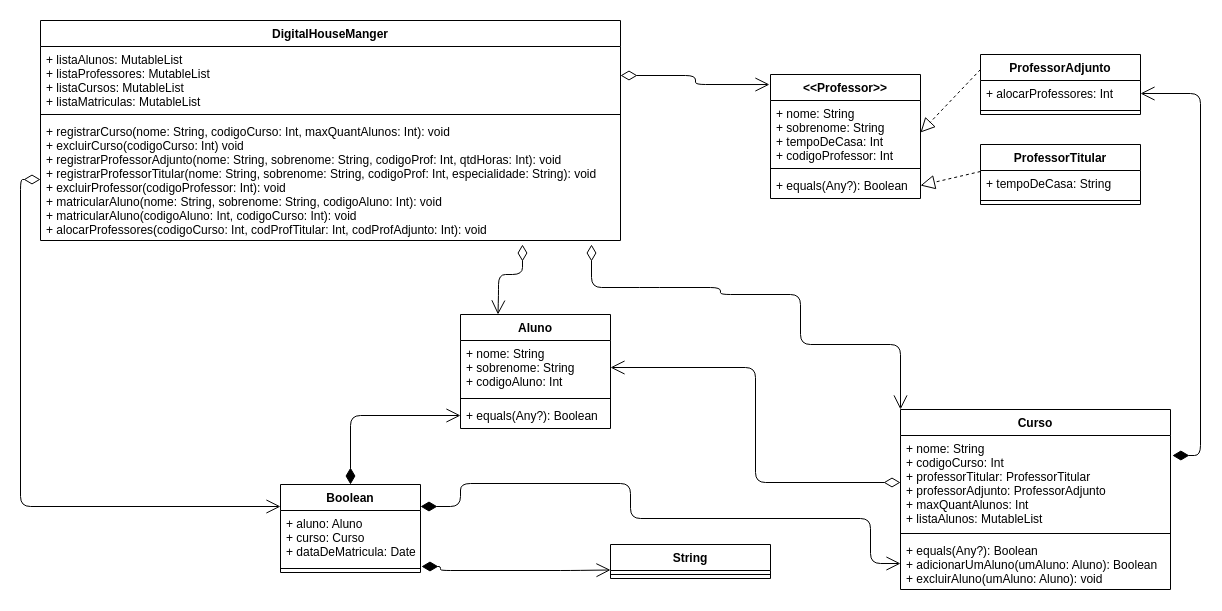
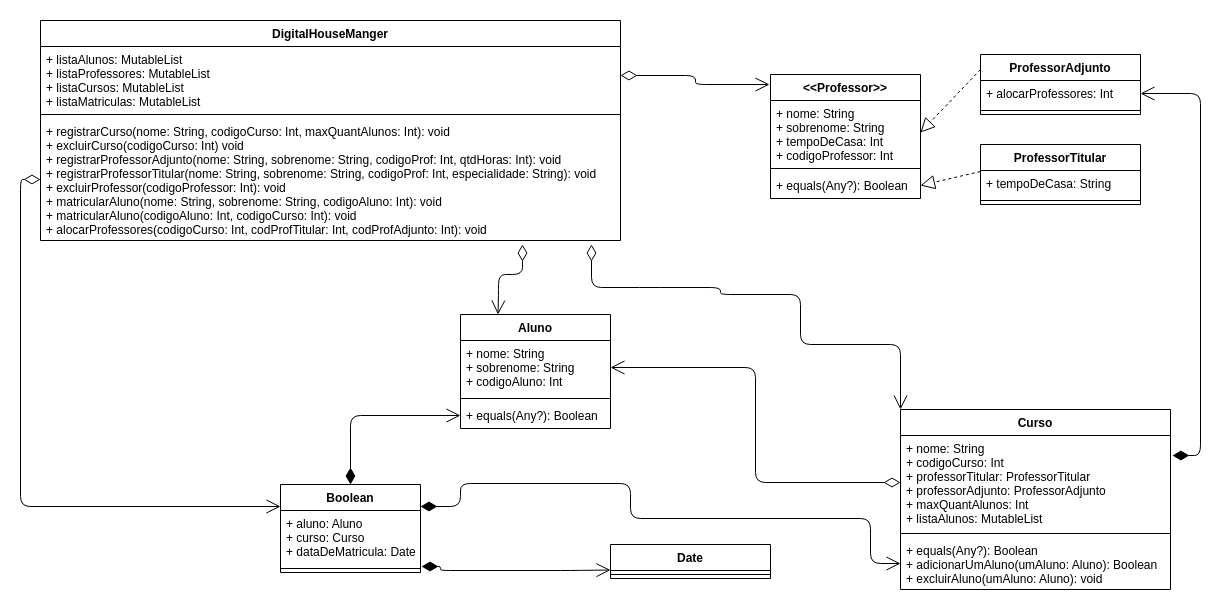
  <mxCell id="0" />
  <mxCell id="1" parent="0" />
  <mxCell id="2" value="" style="endArrow=block;dashed=1;endFill=0;endSize=12;html=1;entryX=1;entryY=0.5;entryDx=0;entryDy=0;exitX=0;exitY=0.038;exitDx=0;exitDy=0;exitPerimeter=0;" parent="1" source="34" target="39" edge="1"><mxGeometry width="160" relative="1" as="geometry"><mxPoint x="560" y="254" as="sourcePoint" /><mxPoint x="720" y="254" as="targetPoint" /><Array as="points" /></mxGeometry></mxCell>
  <mxCell id="3" value="" style="endArrow=block;dashed=1;endFill=0;endSize=12;html=1;entryX=1;entryY=0.5;entryDx=0;entryDy=0;exitX=0;exitY=0.25;exitDx=0;exitDy=0;" parent="1" source="20" target="37" edge="1"><mxGeometry width="160" relative="1" as="geometry"><mxPoint x="560" y="254" as="sourcePoint" /><mxPoint x="720" y="254" as="targetPoint" /><Array as="points" /></mxGeometry></mxCell>
  <mxCell id="4" value="" style="endArrow=open;html=1;endSize=12;startArrow=diamondThin;startSize=14;startFill=1;edgeStyle=orthogonalEdgeStyle;align=left;verticalAlign=bottom;strokeWidth=1;entryX=1;entryY=0.5;entryDx=0;entryDy=0;exitX=1.007;exitY=0.213;exitDx=0;exitDy=0;exitPerimeter=0;" parent="1" source="30" target="21" edge="1"><mxGeometry x="-0.024" y="-25" relative="1" as="geometry"><mxPoint x="1250" y="394" as="sourcePoint" /><mxPoint x="720" y="354" as="targetPoint" /><Array as="points"><mxPoint x="1200" y="455" /><mxPoint x="1200" y="93" /></Array><mxPoint as="offset" /></mxGeometry></mxCell>
  <mxCell id="5" value="" style="endArrow=open;html=1;endSize=12;startArrow=diamondThin;startSize=14;startFill=0;edgeStyle=orthogonalEdgeStyle;align=left;verticalAlign=bottom;strokeWidth=1;entryX=1;entryY=0.5;entryDx=0;entryDy=0;exitX=0;exitY=0.5;exitDx=0;exitDy=0;" parent="1" source="30" target="26" edge="1"><mxGeometry x="-0.429" y="-33" relative="1" as="geometry"><mxPoint x="560" y="354" as="sourcePoint" /><mxPoint x="720" y="354" as="targetPoint" /><mxPoint as="offset" /></mxGeometry></mxCell>
  <mxCell id="6" value="" style="endArrow=open;html=1;endSize=12;startArrow=diamondThin;startSize=14;startFill=1;edgeStyle=orthogonalEdgeStyle;align=left;verticalAlign=bottom;strokeWidth=1;exitX=0.5;exitY=0;exitDx=0;exitDy=0;entryX=0;entryY=0.5;entryDx=0;entryDy=0;" parent="1" source="17" target="28" edge="1"><mxGeometry x="-0.477" y="27" relative="1" as="geometry"><mxPoint x="560" y="454" as="sourcePoint" /><mxPoint x="550" y="524" as="targetPoint" /><Array as="points"><mxPoint x="350" y="415" /></Array><mxPoint as="offset" /></mxGeometry></mxCell>
  <mxCell id="7" value="" style="endArrow=open;html=1;endSize=12;startArrow=diamondThin;startSize=14;startFill=1;edgeStyle=orthogonalEdgeStyle;align=left;verticalAlign=bottom;strokeWidth=1;exitX=1;exitY=0.25;exitDx=0;exitDy=0;entryX=0;entryY=0.5;entryDx=0;entryDy=0;" parent="1" source="17" target="32" edge="1"><mxGeometry x="-0.563" y="-27" relative="1" as="geometry"><mxPoint x="560" y="454" as="sourcePoint" /><mxPoint x="870" y="544" as="targetPoint" /><Array as="points"><mxPoint x="460" y="506" /><mxPoint x="460" y="483" /><mxPoint x="630" y="483" /><mxPoint x="630" y="518" /><mxPoint x="870" y="518" /><mxPoint x="870" y="563" /></Array><mxPoint as="offset" /></mxGeometry></mxCell>
  <mxCell id="8" value="" style="endArrow=open;html=1;endSize=12;startArrow=diamondThin;startSize=14;startFill=1;edgeStyle=orthogonalEdgeStyle;align=left;verticalAlign=bottom;strokeWidth=1;exitX=1.007;exitY=1.037;exitDx=0;exitDy=0;exitPerimeter=0;entryX=0;entryY=0.75;entryDx=0;entryDy=0;" parent="1" source="18" target="23" edge="1"><mxGeometry x="-0.2" y="100" relative="1" as="geometry"><mxPoint x="610" y="555" as="sourcePoint" /><mxPoint x="610" y="564" as="targetPoint" /><Array as="points"><mxPoint x="440" y="566" /><mxPoint x="440" y="570" /><mxPoint x="570" y="570" /></Array><mxPoint as="offset" /></mxGeometry></mxCell>
  <mxCell id="9" value="&lt;br&gt;" style="endArrow=open;html=1;endSize=12;startArrow=diamondThin;startSize=14;startFill=0;edgeStyle=orthogonalEdgeStyle;align=left;verticalAlign=bottom;strokeWidth=1;exitX=1;exitY=0.25;exitDx=0;exitDy=0;entryX=-0.007;entryY=0.081;entryDx=0;entryDy=0;entryPerimeter=0;" parent="1" source="13" target="36" edge="1"><mxGeometry x="-0.165" y="-120" relative="1" as="geometry"><mxPoint x="560" y="254" as="sourcePoint" /><mxPoint x="720" y="254" as="targetPoint" /><mxPoint as="offset" /></mxGeometry></mxCell>
  <mxCell id="10" value="" style="endArrow=open;html=1;endSize=12;startArrow=diamondThin;startSize=14;startFill=0;edgeStyle=orthogonalEdgeStyle;align=left;verticalAlign=bottom;strokeWidth=1;entryX=0;entryY=0;entryDx=0;entryDy=0;exitX=0.95;exitY=1.033;exitDx=0;exitDy=0;exitPerimeter=0;" parent="1" source="16" target="29" edge="1"><mxGeometry x="-0.867" y="78" relative="1" as="geometry"><mxPoint x="660" y="154" as="sourcePoint" /><mxPoint x="750" y="324" as="targetPoint" /><Array as="points"><mxPoint x="649" y="287" /><mxPoint x="720" y="287" /><mxPoint x="720" y="294" /><mxPoint x="800" y="294" /><mxPoint x="800" y="344" /><mxPoint x="820" y="344" /></Array><mxPoint as="offset" /></mxGeometry></mxCell>
  <mxCell id="11" value="" style="endArrow=open;html=1;endSize=12;startArrow=diamondThin;startSize=14;startFill=0;edgeStyle=orthogonalEdgeStyle;align=left;verticalAlign=bottom;strokeWidth=1;exitX=0;exitY=0.5;exitDx=0;exitDy=0;entryX=0;entryY=0.25;entryDx=0;entryDy=0;" parent="1" source="16" target="17" edge="1"><mxGeometry x="-0.163" y="67" relative="1" as="geometry"><mxPoint x="560" y="444" as="sourcePoint" /><mxPoint x="720" y="444" as="targetPoint" /><Array as="points"><mxPoint x="20" y="179" /><mxPoint x="20" y="506" /></Array><mxPoint as="offset" /></mxGeometry></mxCell>
  <mxCell id="12" value="" style="endArrow=open;html=1;endSize=12;startArrow=diamondThin;startSize=14;startFill=0;edgeStyle=orthogonalEdgeStyle;align=left;verticalAlign=bottom;strokeWidth=1;exitX=0.831;exitY=1.033;exitDx=0;exitDy=0;entryX=0.25;entryY=0;entryDx=0;entryDy=0;exitPerimeter=0;" parent="1" source="16" target="25" edge="1"><mxGeometry x="0.573" y="-129" relative="1" as="geometry"><mxPoint x="460" y="174" as="sourcePoint" /><mxPoint x="720" y="284" as="targetPoint" /><Array as="points"><mxPoint x="522" y="274" /><mxPoint x="498" y="274" /><mxPoint x="498" y="294" /></Array><mxPoint as="offset" /></mxGeometry></mxCell>
  <mxCell id="13" value="DigitalHouseManger" style="swimlane;fontStyle=1;align=center;verticalAlign=top;childLayout=stackLayout;horizontal=1;startSize=26;horizontalStack=0;resizeParent=1;resizeParentMax=0;resizeLast=0;collapsible=1;marginBottom=0;" parent="1" vertex="1"><mxGeometry x="40" y="20" width="580" height="220" as="geometry" /></mxCell>
  <mxCell id="14" value="+ listaAlunos: MutableList&#10;+ listaProfessores: MutableList&#10;+ listaCursos: MutableList&#10;+ listaMatriculas: MutableList" style="text;strokeColor=none;fillColor=none;align=left;verticalAlign=top;spacingLeft=4;spacingRight=4;overflow=hidden;rotatable=0;points=[[0,0.5],[1,0.5]];portConstraint=eastwest;" parent="13" vertex="1"><mxGeometry y="26" width="580" height="64" as="geometry" /></mxCell>
  <mxCell id="15" value="" style="line;strokeWidth=1;fillColor=none;align=left;verticalAlign=middle;spacingTop=-1;spacingLeft=3;spacingRight=3;rotatable=0;labelPosition=right;points=[];portConstraint=eastwest;" parent="13" vertex="1"><mxGeometry y="90" width="580" height="8" as="geometry" /></mxCell>
  <mxCell id="16" value="+ registrarCurso(nome: String, codigoCurso: Int, maxQuantAlunos: Int): void&#10;+ excluirCurso(codigoCurso: Int) void&#10;+ registrarProfessorAdjunto(nome: String, sobrenome: String, codigoProf: Int, qtdHoras: Int): void&#10;+ registrarProfessorTitular(nome: String, sobrenome: String, codigoProf: Int, especialidade: String): void&#10;+ excluirProfessor(codigoProfessor: Int): void&#10;+ matricularAluno(nome: String, sobrenome: String, codigoAluno: Int): void&#10;+ matricularAluno(codigoAluno: Int, codigoCurso: Int): void&#10;+ alocarProfessores(codigoCurso: Int, codProfTitular: Int, codProfAdjunto: Int): void&#10;" style="text;strokeColor=none;fillColor=none;align=left;verticalAlign=top;spacingLeft=4;spacingRight=4;overflow=hidden;rotatable=0;points=[[0,0.5],[1,0.5]];portConstraint=eastwest;" parent="13" vertex="1"><mxGeometry y="98" width="580" height="122" as="geometry" /></mxCell>
  <mxCell id="17" value="Boolean" style="swimlane;fontStyle=1;align=center;verticalAlign=top;childLayout=stackLayout;horizontal=1;startSize=26;horizontalStack=0;resizeParent=1;resizeParentMax=0;resizeLast=0;collapsible=1;marginBottom=0;" parent="1" vertex="1"><mxGeometry x="280" y="484" width="140" height="88" as="geometry" /></mxCell>
  <mxCell id="18" value="+ aluno: Aluno&#10;+ curso: Curso&#10;+ dataDeMatricula: Date" style="text;strokeColor=none;fillColor=none;align=left;verticalAlign=top;spacingLeft=4;spacingRight=4;overflow=hidden;rotatable=0;points=[[0,0.5],[1,0.5]];portConstraint=eastwest;" parent="17" vertex="1"><mxGeometry y="26" width="140" height="54" as="geometry" /></mxCell>
  <mxCell id="19" value="" style="line;strokeWidth=1;fillColor=none;align=left;verticalAlign=middle;spacingTop=-1;spacingLeft=3;spacingRight=3;rotatable=0;labelPosition=right;points=[];portConstraint=eastwest;" parent="17" vertex="1"><mxGeometry y="80" width="140" height="8" as="geometry" /></mxCell>
  <mxCell id="20" value="ProfessorAdjunto" style="swimlane;fontStyle=1;align=center;verticalAlign=top;childLayout=stackLayout;horizontal=1;startSize=26;horizontalStack=0;resizeParent=1;resizeParentMax=0;resizeLast=0;collapsible=1;marginBottom=0;" parent="1" vertex="1"><mxGeometry x="980" y="54" width="160" height="60" as="geometry" /></mxCell>
  <mxCell id="21" value="+ alocarProfessores: Int" style="text;strokeColor=none;fillColor=none;align=left;verticalAlign=top;spacingLeft=4;spacingRight=4;overflow=hidden;rotatable=0;points=[[0,0.5],[1,0.5]];portConstraint=eastwest;" parent="20" vertex="1"><mxGeometry y="26" width="160" height="26" as="geometry" /></mxCell>
  <mxCell id="22" value="" style="line;strokeWidth=1;fillColor=none;align=left;verticalAlign=middle;spacingTop=-1;spacingLeft=3;spacingRight=3;rotatable=0;labelPosition=right;points=[];portConstraint=eastwest;" parent="20" vertex="1"><mxGeometry y="52" width="160" height="8" as="geometry" /></mxCell>
- <mxCell id="23" value="String" style="swimlane;fontStyle=1;align=center;verticalAlign=top;childLayout=stackLayout;horizontal=1;startSize=26;horizontalStack=0;resizeParent=1;resizeParentMax=0;resizeLast=0;collapsible=1;marginBottom=0;" parent="1" vertex="1"><mxGeometry x="610" y="544" width="160" height="34" as="geometry" /></mxCell>
+ <mxCell id="23" value="Date" style="swimlane;fontStyle=1;align=center;verticalAlign=top;childLayout=stackLayout;horizontal=1;startSize=26;horizontalStack=0;resizeParent=1;resizeParentMax=0;resizeLast=0;collapsible=1;marginBottom=0;" parent="1" vertex="1"><mxGeometry x="610" y="544" width="160" height="34" as="geometry" /></mxCell>
  <mxCell id="24" value="" style="line;strokeWidth=1;fillColor=none;align=left;verticalAlign=middle;spacingTop=-1;spacingLeft=3;spacingRight=3;rotatable=0;labelPosition=right;points=[];portConstraint=eastwest;" parent="23" vertex="1"><mxGeometry y="26" width="160" height="8" as="geometry" /></mxCell>
  <mxCell id="25" value="Aluno" style="swimlane;fontStyle=1;align=center;verticalAlign=top;childLayout=stackLayout;horizontal=1;startSize=26;horizontalStack=0;resizeParent=1;resizeParentMax=0;resizeLast=0;collapsible=1;marginBottom=0;" parent="1" vertex="1"><mxGeometry x="460" y="314" width="150" height="114" as="geometry" /></mxCell>
  <mxCell id="26" value="+ nome: String&#10;+ sobrenome: String&#10;+ codigoAluno: Int" style="text;strokeColor=none;fillColor=none;align=left;verticalAlign=top;spacingLeft=4;spacingRight=4;overflow=hidden;rotatable=0;points=[[0,0.5],[1,0.5]];portConstraint=eastwest;" parent="25" vertex="1"><mxGeometry y="26" width="150" height="54" as="geometry" /></mxCell>
  <mxCell id="27" value="" style="line;strokeWidth=1;fillColor=none;align=left;verticalAlign=middle;spacingTop=-1;spacingLeft=3;spacingRight=3;rotatable=0;labelPosition=right;points=[];portConstraint=eastwest;" parent="25" vertex="1"><mxGeometry y="80" width="150" height="8" as="geometry" /></mxCell>
  <mxCell id="28" value="+ equals(Any?): Boolean" style="text;strokeColor=none;fillColor=none;align=left;verticalAlign=top;spacingLeft=4;spacingRight=4;overflow=hidden;rotatable=0;points=[[0,0.5],[1,0.5]];portConstraint=eastwest;" parent="25" vertex="1"><mxGeometry y="88" width="150" height="26" as="geometry" /></mxCell>
  <mxCell id="29" value="Curso" style="swimlane;fontStyle=1;align=center;verticalAlign=top;childLayout=stackLayout;horizontal=1;startSize=26;horizontalStack=0;resizeParent=1;resizeParentMax=0;resizeLast=0;collapsible=1;marginBottom=0;" parent="1" vertex="1"><mxGeometry x="900" y="409" width="270" height="180" as="geometry" /></mxCell>
  <mxCell id="30" value="+ nome: String&#10;+ codigoCurso: Int&#10;+ professorTitular: ProfessorTitular&#10;+ professorAdjunto: ProfessorAdjunto&#10;+ maxQuantAlunos: Int&#10;+ listaAlunos: MutableList" style="text;strokeColor=none;fillColor=none;align=left;verticalAlign=top;spacingLeft=4;spacingRight=4;overflow=hidden;rotatable=0;points=[[0,0.5],[1,0.5]];portConstraint=eastwest;" parent="29" vertex="1"><mxGeometry y="26" width="270" height="94" as="geometry" /></mxCell>
  <mxCell id="31" value="" style="line;strokeWidth=1;fillColor=none;align=left;verticalAlign=middle;spacingTop=-1;spacingLeft=3;spacingRight=3;rotatable=0;labelPosition=right;points=[];portConstraint=eastwest;" parent="29" vertex="1"><mxGeometry y="120" width="270" height="8" as="geometry" /></mxCell>
  <mxCell id="32" value="+ equals(Any?): Boolean&#10;+ adicionarUmAluno(umAluno: Aluno): Boolean&#10;+ excluirAluno(umAluno: Aluno): void" style="text;strokeColor=none;fillColor=none;align=left;verticalAlign=top;spacingLeft=4;spacingRight=4;overflow=hidden;rotatable=0;points=[[0,0.5],[1,0.5]];portConstraint=eastwest;" parent="29" vertex="1"><mxGeometry y="128" width="270" height="52" as="geometry" /></mxCell>
  <mxCell id="33" value="ProfessorTitular" style="swimlane;fontStyle=1;align=center;verticalAlign=top;childLayout=stackLayout;horizontal=1;startSize=26;horizontalStack=0;resizeParent=1;resizeParentMax=0;resizeLast=0;collapsible=1;marginBottom=0;" parent="1" vertex="1"><mxGeometry x="980" y="144" width="160" height="60" as="geometry" /></mxCell>
  <mxCell id="34" value="+ tempoDeCasa: String" style="text;strokeColor=none;fillColor=none;align=left;verticalAlign=top;spacingLeft=4;spacingRight=4;overflow=hidden;rotatable=0;points=[[0,0.5],[1,0.5]];portConstraint=eastwest;" parent="33" vertex="1"><mxGeometry y="26" width="160" height="26" as="geometry" /></mxCell>
  <mxCell id="35" value="" style="line;strokeWidth=1;fillColor=none;align=left;verticalAlign=middle;spacingTop=-1;spacingLeft=3;spacingRight=3;rotatable=0;labelPosition=right;points=[];portConstraint=eastwest;" parent="33" vertex="1"><mxGeometry y="52" width="160" height="8" as="geometry" /></mxCell>
  <mxCell id="36" value="&lt;&lt;Professor&gt;&gt;" style="swimlane;fontStyle=1;align=center;verticalAlign=top;childLayout=stackLayout;horizontal=1;startSize=26;horizontalStack=0;resizeParent=1;resizeParentMax=0;resizeLast=0;collapsible=1;marginBottom=0;" parent="1" vertex="1"><mxGeometry x="770" y="74" width="150" height="124" as="geometry" /></mxCell>
  <mxCell id="37" value="+ nome: String&#10;+ sobrenome: String&#10;+ tempoDeCasa: Int&#10;+ codigoProfessor: Int" style="text;strokeColor=none;fillColor=none;align=left;verticalAlign=top;spacingLeft=4;spacingRight=4;overflow=hidden;rotatable=0;points=[[0,0.5],[1,0.5]];portConstraint=eastwest;" parent="36" vertex="1"><mxGeometry y="26" width="150" height="64" as="geometry" /></mxCell>
  <mxCell id="38" value="" style="line;strokeWidth=1;fillColor=none;align=left;verticalAlign=middle;spacingTop=-1;spacingLeft=3;spacingRight=3;rotatable=0;labelPosition=right;points=[];portConstraint=eastwest;" parent="36" vertex="1"><mxGeometry y="90" width="150" height="8" as="geometry" /></mxCell>
  <mxCell id="39" value="+ equals(Any?): Boolean" style="text;strokeColor=none;fillColor=none;align=left;verticalAlign=top;spacingLeft=4;spacingRight=4;overflow=hidden;rotatable=0;points=[[0,0.5],[1,0.5]];portConstraint=eastwest;" parent="36" vertex="1"><mxGeometry y="98" width="150" height="26" as="geometry" /></mxCell>
